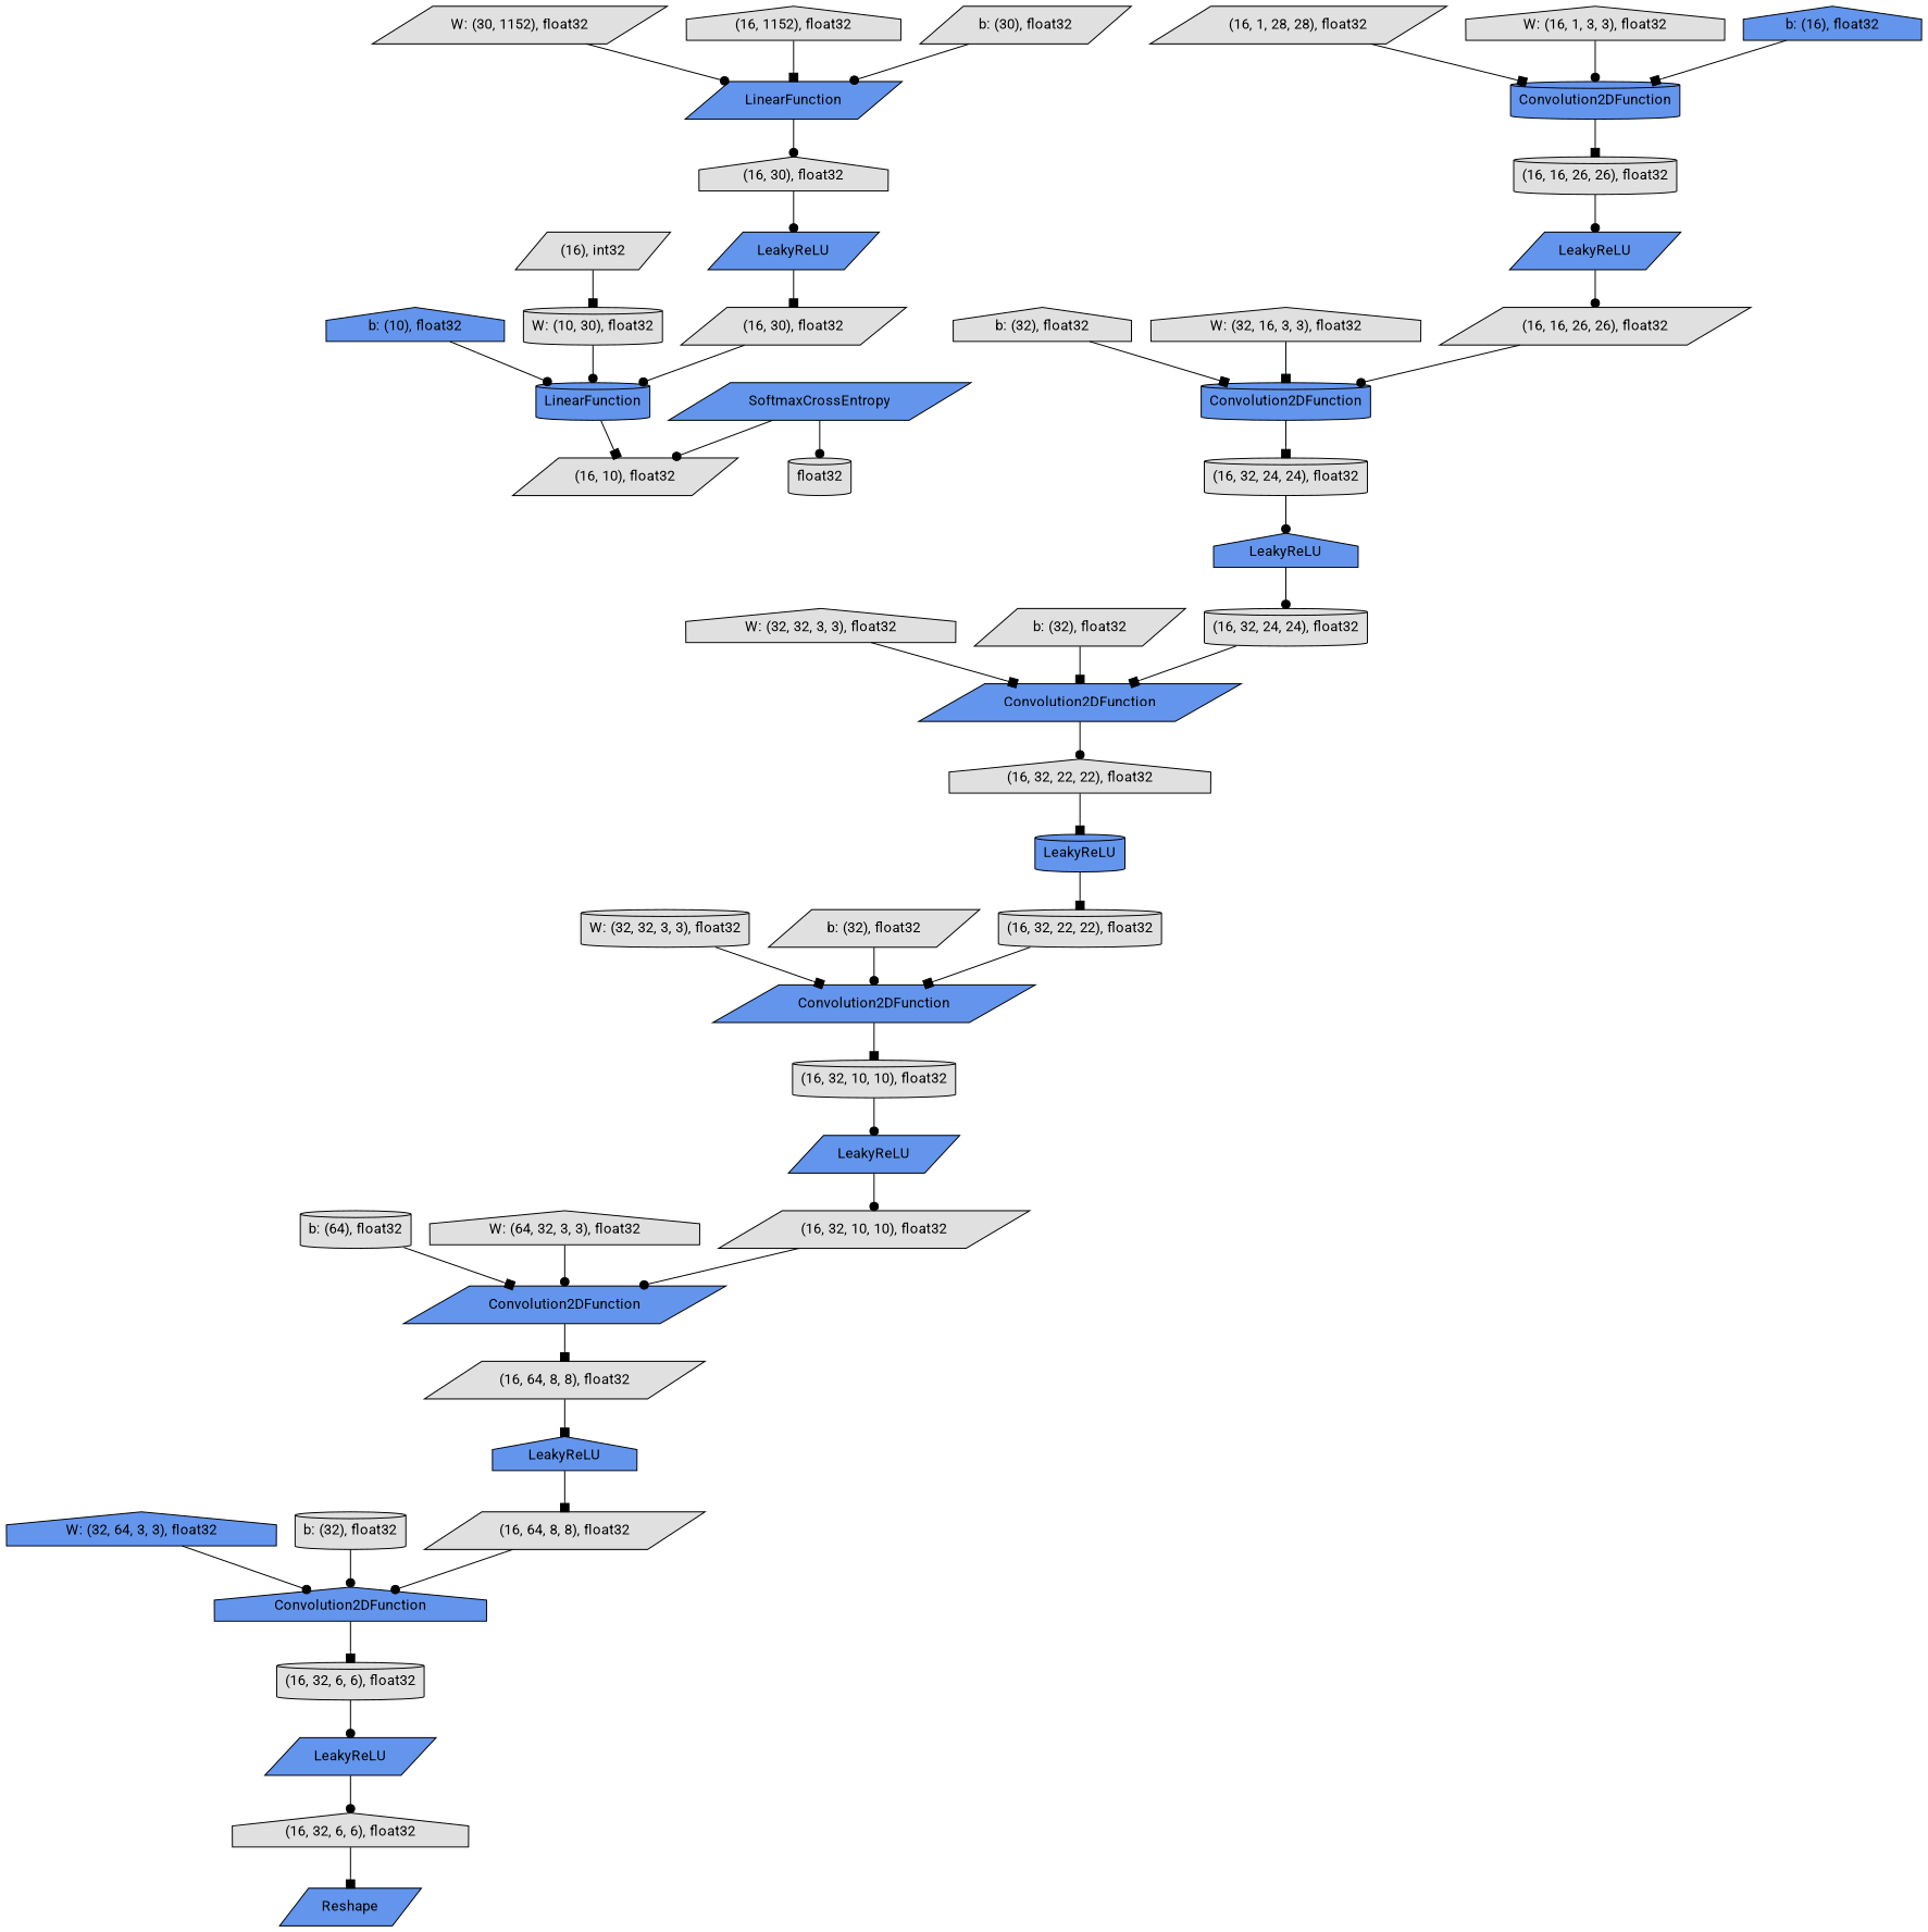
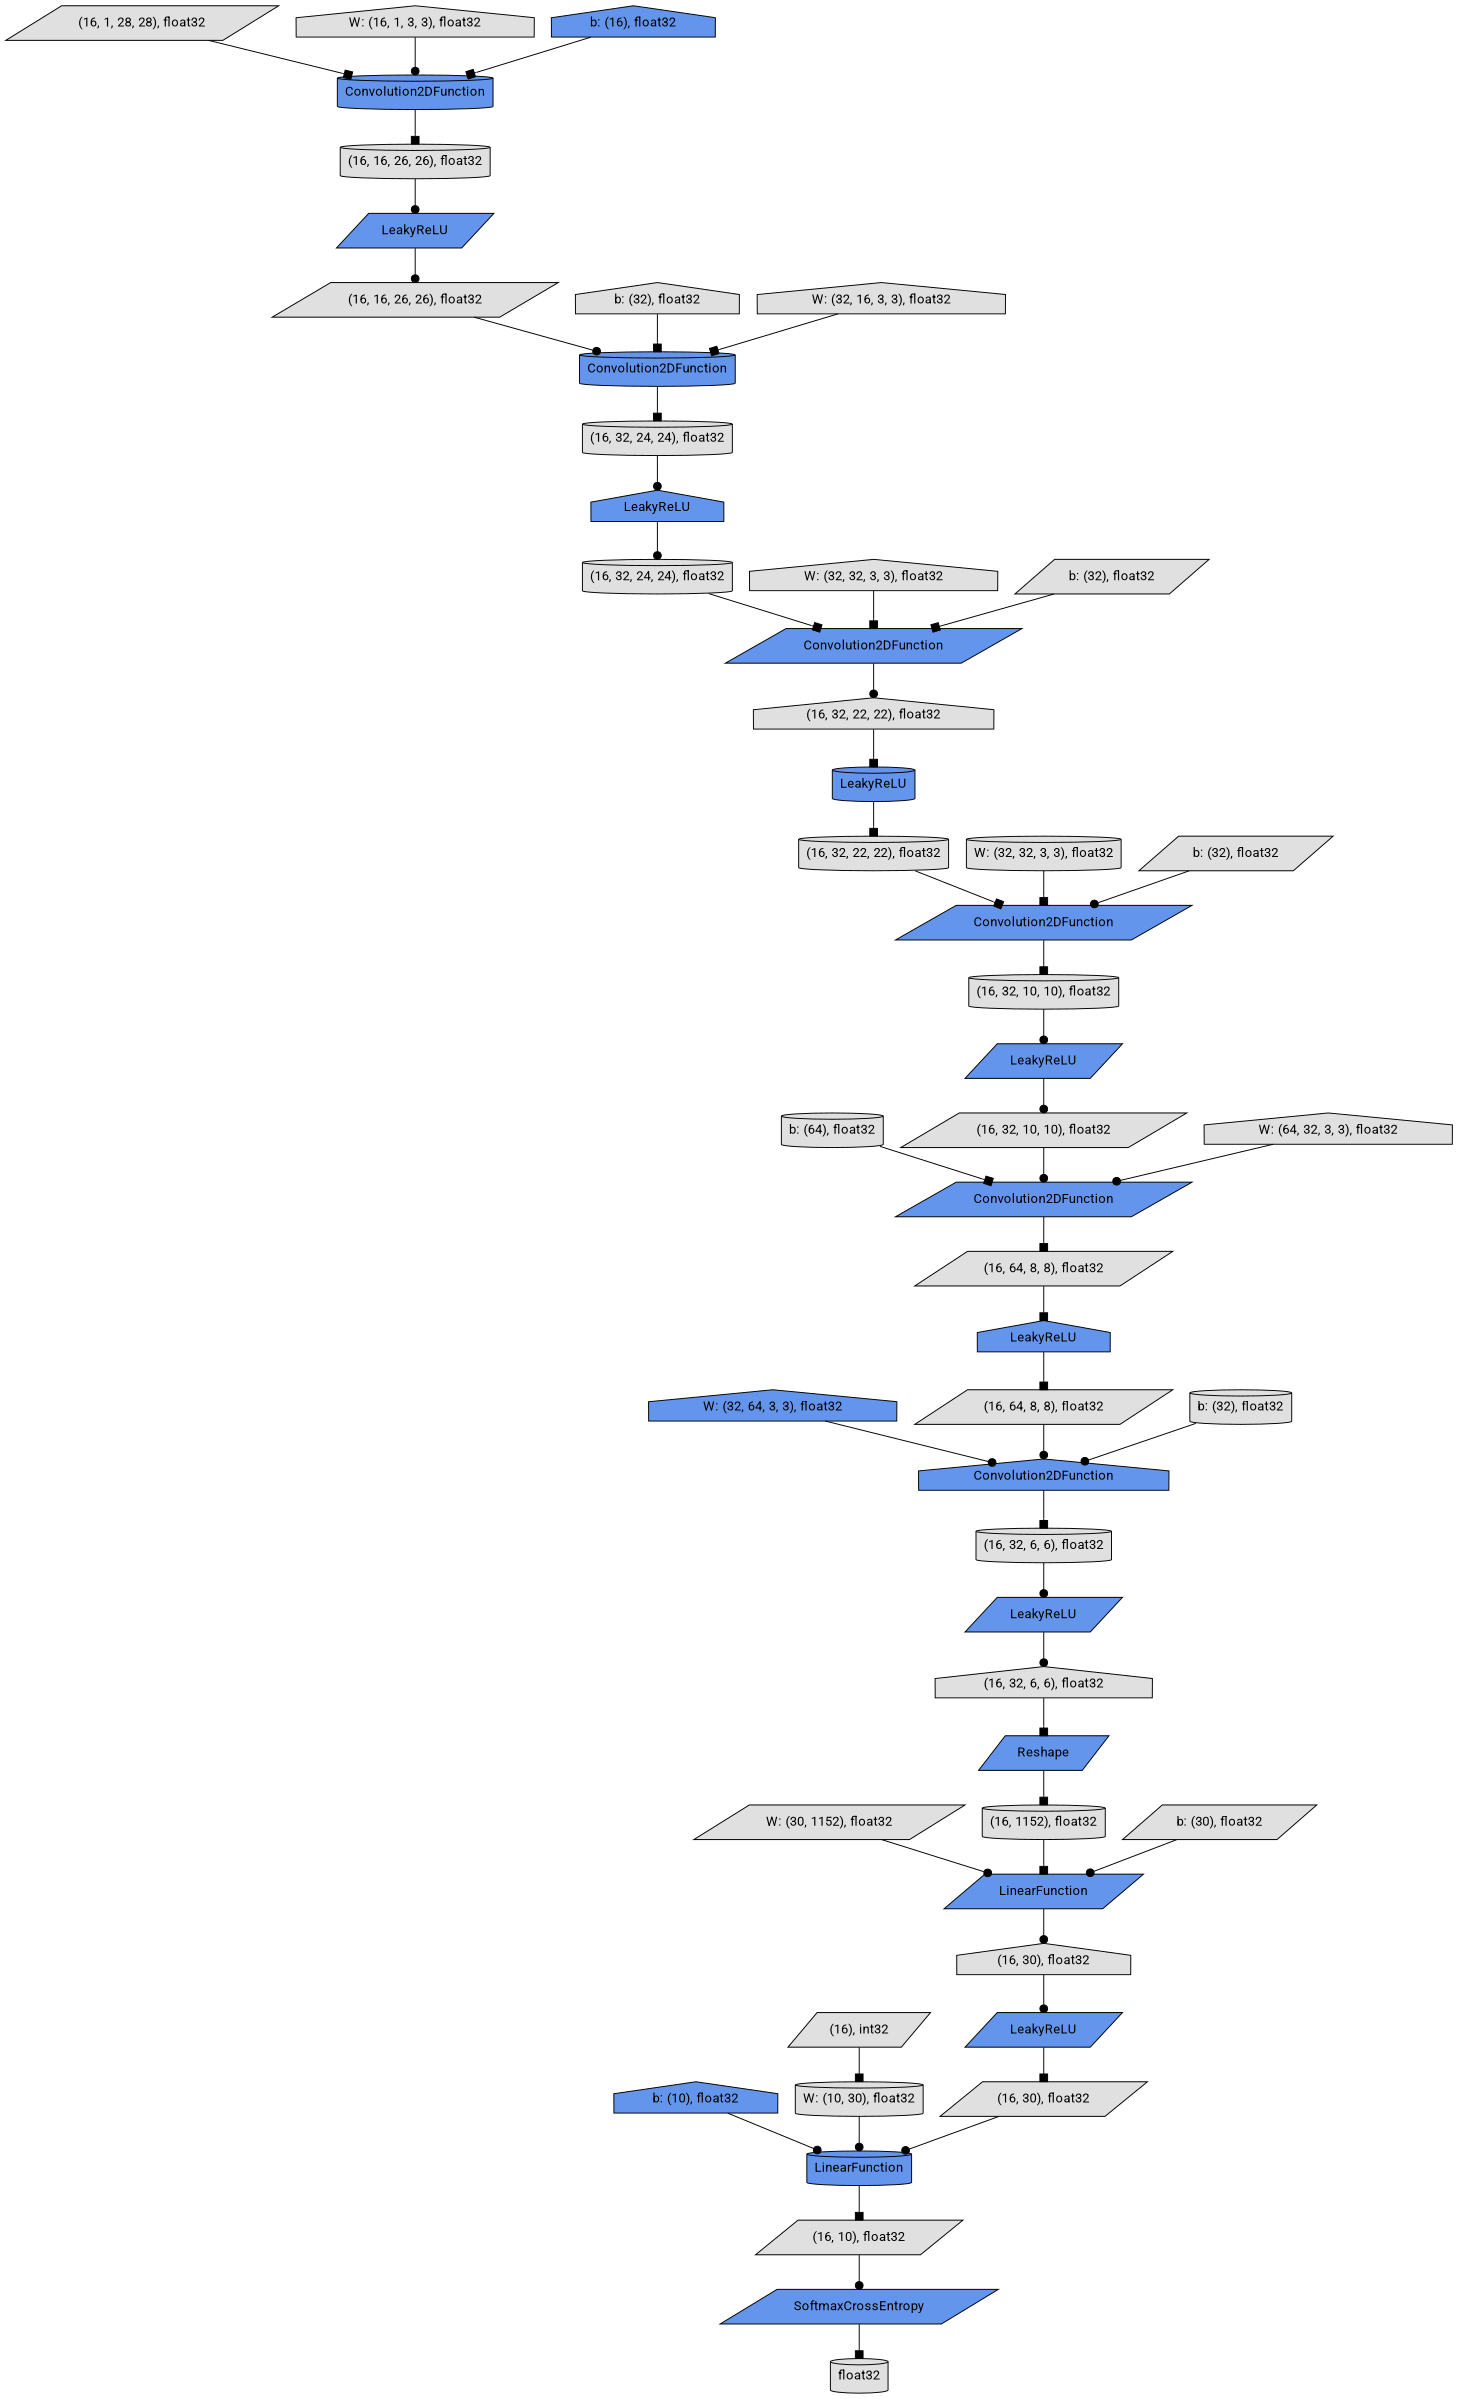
  digraph {
    fontname=Roboto
    rankdir=TB
    node [fillcolor="#E0E0E0" fontname=Roboto shape=parallelogram style=filled]
    edge [arrowhead=box fontname=Roboto]
    n1 [fillcolor="#6495ED" label="b: (10), float32" shape=house]
    n2 [fillcolor="#6495ED" label=LinearFunction shape=cylinder]
    n3 [label="(16, 10), float32"]
    n4 [fillcolor="#6495ED" label=LeakyReLU]
    n5 [label="(16, 16, 26, 26), float32"]
    n6 [fillcolor="#6495ED" label=Convolution2DFunction shape=cylinder]
    n7 [label="b: (32), float32" shape=house]
    n8 [label="(16, 32, 24, 24), float32" shape=cylinder]
    n9 [label="(16, 1, 28, 28), float32"]
    n10 [fillcolor="#6495ED" label=Convolution2DFunction shape=cylinder]
    n11 [label="(16, 16, 26, 26), float32" shape=cylinder]
    n12 [label="(16), int32"]
    n13 [label="W: (10, 30), float32" shape=cylinder]
    n14 [fillcolor="#6495ED" label=SoftmaxCrossEntropy]
    n15 [label=float32 shape=cylinder]
    n16 [label="b: (64), float32" shape=cylinder]
    n17 [fillcolor="#6495ED" label=Convolution2DFunction]
    n18 [label="(16, 64, 8, 8), float32"]
    n19 [fillcolor="#6495ED" label=LeakyReLU shape=house]
    n20 [fillcolor="#6495ED" label=Convolution2DFunction]
    n21 [label="(16, 32, 22, 22), float32" shape=house]
    n22 [fillcolor="#6495ED" label=LeakyReLU shape=cylinder]
    n23 [label="(16, 32, 24, 24), float32" shape=cylinder]
    n24 [label="(16, 32, 22, 22), float32" shape=cylinder]
    n25 [fillcolor="#6495ED" label=Convolution2DFunction]
    n26 [fillcolor="#6495ED" label=LeakyReLU]
    n27 [label="(16, 32, 10, 10), float32"]
    n28 [label="W: (32, 32, 3, 3), float32" shape=house]
    n29 [fillcolor="#6495ED" label="W: (32, 64, 3, 3), float32" shape=house]
    n30 [fillcolor="#6495ED" label=Convolution2DFunction shape=house]
    n31 [label="(16, 32, 6, 6), float32" shape=cylinder]
    n32 [label="(16, 32, 10, 10), float32" shape=cylinder]
    n33 [fillcolor="#6495ED" label=LeakyReLU shape=house]
    n34 [label="(16, 64, 8, 8), float32"]
    n35 [label="b: (32), float32"]
    n36 [label="b: (32), float32" shape=cylinder]
    n37 [fillcolor="#6495ED" label=LeakyReLU]
    n38 [label="(16, 32, 6, 6), float32" shape=house]
    n39 [fillcolor="#6495ED" label=Reshape]
    n40 [label="W: (32, 32, 3, 3), float32" shape=cylinder]
    n41 [label="W: (30, 1152), float32"]
    n42 [fillcolor="#6495ED" label=LinearFunction]
    n43 [label="(16, 30), float32" shape=house]
    n44 [label="W: (16, 1, 3, 3), float32" shape=house]
-   n45 [label="(16, 1152), float32" shape=house]
+   n45 [label="(16, 1152), float32" shape=cylinder]
    n46 [label="b: (30), float32"]
    n47 [label="b: (32), float32"]
    n48 [fillcolor="#6495ED" label="b: (16), float32" shape=house]
    n49 [fillcolor="#6495ED" label=LeakyReLU]
    n50 [label="(16, 30), float32"]
    n51 [label="W: (64, 32, 3, 3), float32" shape=house]
    n52 [label="W: (32, 16, 3, 3), float32" shape=house]
    n1 -> n2 [arrowhead=dot]
    n2 -> n3
-   n14 -> n3 [arrowhead=dot]
+   n3 -> n14 [arrowhead=dot]
    n4 -> n5 [arrowhead=dot]
    n5 -> n6 [arrowhead=dot]
    n6 -> n8
    n7 -> n6
    n8 -> n19 [arrowhead=dot]
    n9 -> n10
    n10 -> n11
    n11 -> n4 [arrowhead=dot]
    n12 -> n13
    n13 -> n2 [arrowhead=dot]
-   n14 -> n15 [arrowhead=dot]
+   n14 -> n15
    n16 -> n17
    n17 -> n18
    n18 -> n33
    n19 -> n23 [arrowhead=dot]
    n20 -> n21 [arrowhead=dot]
    n21 -> n22
    n22 -> n24
    n23 -> n20
    n24 -> n25
    n25 -> n32
    n26 -> n27 [arrowhead=dot]
    n27 -> n17 [arrowhead=dot]
    n28 -> n20
    n29 -> n30 [arrowhead=dot]
    n30 -> n31
    n31 -> n37 [arrowhead=dot]
    n32 -> n26 [arrowhead=dot]
    n33 -> n34
    n34 -> n30 [arrowhead=dot]
    n35 -> n20
    n36 -> n30 [arrowhead=dot]
    n37 -> n38 [arrowhead=dot]
    n38 -> n39
+   n39 -> n45
    n40 -> n25
    n41 -> n42 [arrowhead=dot]
    n42 -> n43 [arrowhead=dot]
    n43 -> n49 [arrowhead=dot]
    n44 -> n10 [arrowhead=dot]
    n45 -> n42
    n46 -> n42 [arrowhead=dot]
    n47 -> n25 [arrowhead=dot]
    n48 -> n10
    n49 -> n50
    n50 -> n2 [arrowhead=dot]
    n51 -> n17 [arrowhead=dot]
    n52 -> n6
  }
